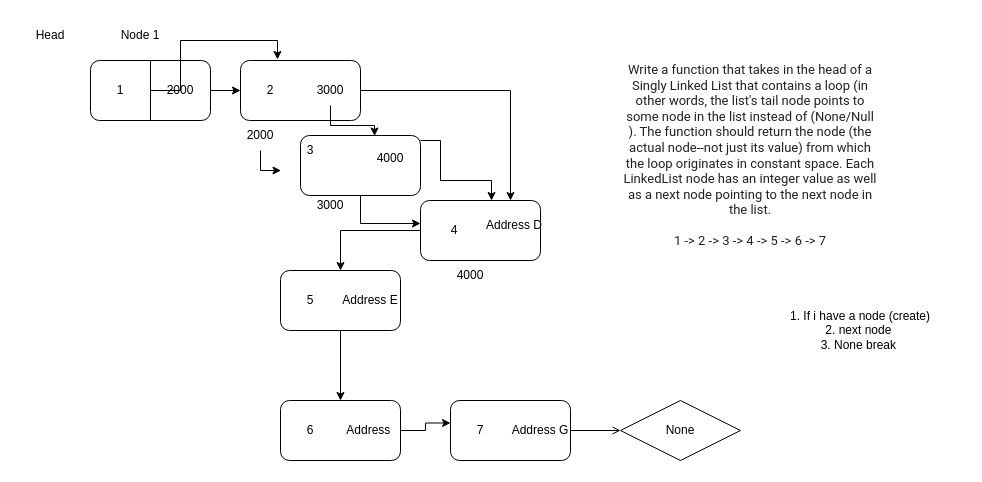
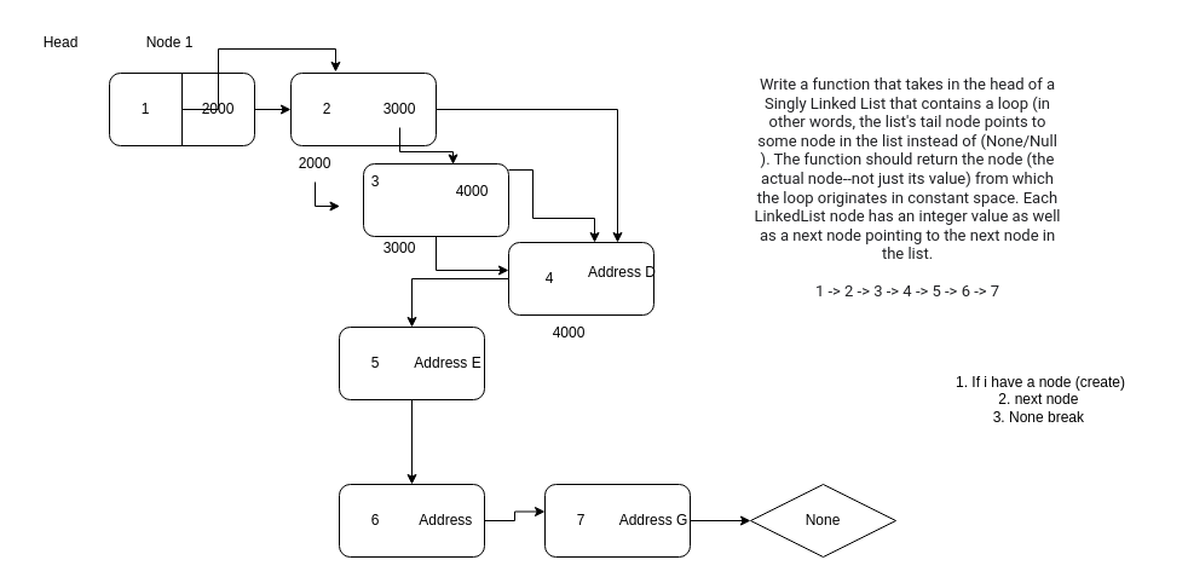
  <mxCell id="0" />
  <mxCell id="1" parent="0" />
  <mxCell id="2" value="" style="rounded=1;whiteSpace=wrap;html=1;" vertex="1" parent="1"><mxGeometry x="90" y="60" width="120" height="60" as="geometry" /></mxCell>
  <mxCell id="3" value="&lt;meta charset=&quot;utf-8&quot;&gt;&lt;span style=&quot;color: rgb(32, 33, 36); font-family: Roboto, arial, sans-serif; font-size: 13px; font-style: normal; font-variant-ligatures: normal; font-variant-caps: normal; font-weight: 400; letter-spacing: normal; orphans: 2; text-align: left; text-indent: 0px; text-transform: none; widows: 2; word-spacing: 0px; -webkit-text-stroke-width: 0px; background-color: rgb(255, 255, 255); text-decoration-thickness: initial; text-decoration-style: initial; text-decoration-color: initial; float: none; display: inline !important;&quot;&gt;Write a function that takes in the head of a Singly Linked List that contains a loop (in other words, the list's tail node points to some node in the list instead of (None/Null ). The function should return the node (the actual node--not just its value) from which the loop originates in constant space. Each LinkedList node has an integer value as well as a next node pointing to the next node in the list.&#10;&#10;1 -&amp;gt; 2 -&amp;gt; 3 -&amp;gt; 4 -&amp;gt; 5 -&amp;gt; 6 -&amp;gt; 7 &lt;/span&gt;" style="text;html=1;strokeColor=none;fillColor=none;align=center;verticalAlign=middle;whiteSpace=wrap;rounded=0;" vertex="1" parent="1"><mxGeometry x="620" y="140" width="260" height="30" as="geometry" /></mxCell>
  <mxCell id="4" value="" style="endArrow=none;html=1;rounded=0;exitX=0.5;exitY=1;exitDx=0;exitDy=0;" edge="1" parent="1" source="2"><mxGeometry width="50" height="50" relative="1" as="geometry"><mxPoint x="100" y="110" as="sourcePoint" /><mxPoint x="150" y="60" as="targetPoint" /></mxGeometry></mxCell>
  <mxCell id="5" value="Node 1" style="text;html=1;strokeColor=none;fillColor=none;align=center;verticalAlign=middle;whiteSpace=wrap;rounded=0;" vertex="1" parent="1"><mxGeometry x="110" y="20" width="60" height="30" as="geometry" /></mxCell>
  <mxCell id="6" style="edgeStyle=orthogonalEdgeStyle;rounded=0;orthogonalLoop=1;jettySize=auto;html=1;" edge="1" parent="1" source="7" target="14"><mxGeometry relative="1" as="geometry" /></mxCell>
  <mxCell id="7" value="2000" style="text;html=1;strokeColor=none;fillColor=none;align=center;verticalAlign=middle;whiteSpace=wrap;rounded=0;" vertex="1" parent="1"><mxGeometry x="150" y="75" width="60" height="30" as="geometry" /></mxCell>
  <mxCell id="8" value="1" style="text;html=1;strokeColor=none;fillColor=none;align=center;verticalAlign=middle;whiteSpace=wrap;rounded=0;" vertex="1" parent="1"><mxGeometry x="90" y="75" width="60" height="30" as="geometry" /></mxCell>
  <mxCell id="9" value="Head" style="text;html=1;strokeColor=none;fillColor=none;align=center;verticalAlign=middle;whiteSpace=wrap;rounded=0;" vertex="1" parent="1"><mxGeometry x="20" y="20" width="60" height="30" as="geometry" /></mxCell>
  <mxCell id="10" style="edgeStyle=orthogonalEdgeStyle;rounded=0;orthogonalLoop=1;jettySize=auto;html=1;entryX=0.75;entryY=0;entryDx=0;entryDy=0;" edge="1" parent="1" source="11" target="18"><mxGeometry relative="1" as="geometry" /></mxCell>
  <mxCell id="11" value="" style="rounded=1;whiteSpace=wrap;html=1;" vertex="1" parent="1"><mxGeometry x="240" y="60" width="120" height="60" as="geometry" /></mxCell>
  <mxCell id="12" style="edgeStyle=orthogonalEdgeStyle;rounded=0;orthogonalLoop=1;jettySize=auto;html=1;entryX=0.617;entryY=0.008;entryDx=0;entryDy=0;entryPerimeter=0;" edge="1" parent="1" source="13" target="15"><mxGeometry relative="1" as="geometry"><mxPoint x="410" y="90" as="targetPoint" /></mxGeometry></mxCell>
  <mxCell id="13" value="3000" style="text;html=1;strokeColor=none;fillColor=none;align=center;verticalAlign=middle;whiteSpace=wrap;rounded=0;" vertex="1" parent="1"><mxGeometry x="300" y="75" width="60" height="30" as="geometry" /></mxCell>
  <mxCell id="14" value="2" style="text;html=1;strokeColor=none;fillColor=none;align=center;verticalAlign=middle;whiteSpace=wrap;rounded=0;" vertex="1" parent="1"><mxGeometry x="240" y="75" width="60" height="30" as="geometry" /></mxCell>
  <mxCell id="15" value="" style="rounded=1;whiteSpace=wrap;html=1;" vertex="1" parent="1"><mxGeometry x="300" y="135" width="120" height="60" as="geometry" /></mxCell>
  <mxCell id="16" value="3" style="text;html=1;strokeColor=none;fillColor=none;align=center;verticalAlign=middle;whiteSpace=wrap;rounded=0;" vertex="1" parent="1"><mxGeometry x="280" y="135" width="60" height="30" as="geometry" /></mxCell>
  <mxCell id="17" style="edgeStyle=orthogonalEdgeStyle;rounded=0;orthogonalLoop=1;jettySize=auto;html=1;entryX=0.5;entryY=0;entryDx=0;entryDy=0;" edge="1" parent="1" source="18" target="22"><mxGeometry relative="1" as="geometry" /></mxCell>
  <mxCell id="18" value="" style="rounded=1;whiteSpace=wrap;html=1;" vertex="1" parent="1"><mxGeometry x="420" y="200" width="120" height="60" as="geometry" /></mxCell>
  <mxCell id="19" value="Address D" style="text;html=1;strokeColor=none;fillColor=none;align=center;verticalAlign=middle;whiteSpace=wrap;rounded=0;" vertex="1" parent="1"><mxGeometry x="484" y="215" width="60" height="20" as="geometry" /></mxCell>
  <mxCell id="20" value="4" style="text;html=1;strokeColor=none;fillColor=none;align=center;verticalAlign=middle;whiteSpace=wrap;rounded=0;" vertex="1" parent="1"><mxGeometry x="424" y="215" width="60" height="30" as="geometry" /></mxCell>
  <mxCell id="21" style="edgeStyle=orthogonalEdgeStyle;rounded=0;orthogonalLoop=1;jettySize=auto;html=1;entryX=0.5;entryY=0;entryDx=0;entryDy=0;" edge="1" parent="1" source="22" target="26"><mxGeometry relative="1" as="geometry" /></mxCell>
  <mxCell id="22" value="" style="rounded=1;whiteSpace=wrap;html=1;" vertex="1" parent="1"><mxGeometry x="280" y="270" width="120" height="60" as="geometry" /></mxCell>
  <mxCell id="23" value="Address E" style="text;html=1;strokeColor=none;fillColor=none;align=center;verticalAlign=middle;whiteSpace=wrap;rounded=0;" vertex="1" parent="1"><mxGeometry x="340" y="285" width="60" height="30" as="geometry" /></mxCell>
  <mxCell id="24" value="5" style="text;html=1;strokeColor=none;fillColor=none;align=center;verticalAlign=middle;whiteSpace=wrap;rounded=0;" vertex="1" parent="1"><mxGeometry x="280" y="285" width="60" height="30" as="geometry" /></mxCell>
  <mxCell id="25" style="edgeStyle=orthogonalEdgeStyle;rounded=0;orthogonalLoop=1;jettySize=auto;html=1;entryX=0;entryY=0.25;entryDx=0;entryDy=0;" edge="1" parent="1" source="26" target="32"><mxGeometry relative="1" as="geometry" /></mxCell>
  <mxCell id="26" value="" style="rounded=1;whiteSpace=wrap;html=1;" vertex="1" parent="1"><mxGeometry x="280" y="400" width="120" height="60" as="geometry" /></mxCell>
  <mxCell id="27" value="Address&amp;nbsp;" style="text;html=1;strokeColor=none;fillColor=none;align=center;verticalAlign=middle;whiteSpace=wrap;rounded=0;" vertex="1" parent="1"><mxGeometry x="340" y="415" width="60" height="30" as="geometry" /></mxCell>
  <mxCell id="28" value="6" style="text;html=1;strokeColor=none;fillColor=none;align=center;verticalAlign=middle;whiteSpace=wrap;rounded=0;" vertex="1" parent="1"><mxGeometry x="280" y="415" width="60" height="30" as="geometry" /></mxCell>
  <mxCell id="29" value="" style="rounded=1;whiteSpace=wrap;html=1;" vertex="1" parent="1"><mxGeometry x="450" y="400" width="120" height="60" as="geometry" /></mxCell>
- <mxCell id="30" value="" style="edgeStyle=orthogonalEdgeStyle;rounded=0;orthogonalLoop=1;jettySize=auto;html=1;endArrow=open;" edge="1" parent="1" source="31" target="40"><mxGeometry relative="1" as="geometry" /></mxCell>
+ <mxCell id="30" value="" style="edgeStyle=orthogonalEdgeStyle;rounded=0;orthogonalLoop=1;jettySize=auto;html=1;" edge="1" parent="1" source="31" target="40"><mxGeometry relative="1" as="geometry" /></mxCell>
  <mxCell id="31" value="Address G" style="text;html=1;strokeColor=none;fillColor=none;align=center;verticalAlign=middle;whiteSpace=wrap;rounded=0;" vertex="1" parent="1"><mxGeometry x="510" y="415" width="60" height="30" as="geometry" /></mxCell>
  <mxCell id="32" value="7" style="text;html=1;strokeColor=none;fillColor=none;align=center;verticalAlign=middle;whiteSpace=wrap;rounded=0;" vertex="1" parent="1"><mxGeometry x="450" y="415" width="60" height="30" as="geometry" /></mxCell>
  <mxCell id="33" style="edgeStyle=orthogonalEdgeStyle;rounded=0;orthogonalLoop=1;jettySize=auto;html=1;entryX=0.592;entryY=0;entryDx=0;entryDy=0;entryPerimeter=0;" edge="1" parent="1" source="15" target="18"><mxGeometry relative="1" as="geometry"><Array as="points"><mxPoint x="440" y="140" /><mxPoint x="440" y="180" /><mxPoint x="491" y="180" /></Array></mxGeometry></mxCell>
  <mxCell id="34" value="1. If i have a node (create)&lt;br&gt;2. next node&amp;nbsp;&lt;br&gt;3. None break&amp;nbsp;" style="text;html=1;strokeColor=none;fillColor=none;align=center;verticalAlign=middle;whiteSpace=wrap;rounded=0;" vertex="1" parent="1"><mxGeometry x="760" y="315" width="200" height="30" as="geometry" /></mxCell>
  <mxCell id="35" style="edgeStyle=orthogonalEdgeStyle;rounded=0;orthogonalLoop=1;jettySize=auto;html=1;" edge="1" parent="1" source="36"><mxGeometry relative="1" as="geometry"><mxPoint x="280" y="170" as="targetPoint" /></mxGeometry></mxCell>
  <mxCell id="36" value="2000" style="text;html=1;strokeColor=none;fillColor=none;align=center;verticalAlign=middle;whiteSpace=wrap;rounded=0;" vertex="1" parent="1"><mxGeometry x="230" y="120" width="60" height="30" as="geometry" /></mxCell>
  <mxCell id="37" value="3000" style="text;html=1;strokeColor=none;fillColor=none;align=center;verticalAlign=middle;whiteSpace=wrap;rounded=0;" vertex="1" parent="1"><mxGeometry x="300" y="190" width="60" height="30" as="geometry" /></mxCell>
  <mxCell id="38" value="4000" style="text;html=1;strokeColor=none;fillColor=none;align=center;verticalAlign=middle;whiteSpace=wrap;rounded=0;" vertex="1" parent="1"><mxGeometry x="440" y="260" width="60" height="30" as="geometry" /></mxCell>
  <mxCell id="39" value="4000" style="text;html=1;strokeColor=none;fillColor=none;align=center;verticalAlign=middle;whiteSpace=wrap;rounded=0;" vertex="1" parent="1"><mxGeometry x="360" y="142.5" width="60" height="30" as="geometry" /></mxCell>
  <mxCell id="40" value="None" style="rhombus;whiteSpace=wrap;html=1;" vertex="1" parent="1"><mxGeometry x="620" y="400" width="120" height="60" as="geometry" /></mxCell>
  <mxCell id="41" style="edgeStyle=orthogonalEdgeStyle;rounded=0;orthogonalLoop=1;jettySize=auto;html=1;entryX=0.308;entryY=-0.017;entryDx=0;entryDy=0;entryPerimeter=0;" edge="1" parent="1" source="8" target="11"><mxGeometry relative="1" as="geometry"><Array as="points"><mxPoint x="180" y="90" /><mxPoint x="180" y="40" /><mxPoint x="277" y="40" /></Array></mxGeometry></mxCell>
  <mxCell id="42" style="edgeStyle=orthogonalEdgeStyle;rounded=0;orthogonalLoop=1;jettySize=auto;html=1;entryX=0;entryY=0.383;entryDx=0;entryDy=0;entryPerimeter=0;" edge="1" parent="1" source="15" target="18"><mxGeometry relative="1" as="geometry" /></mxCell>
